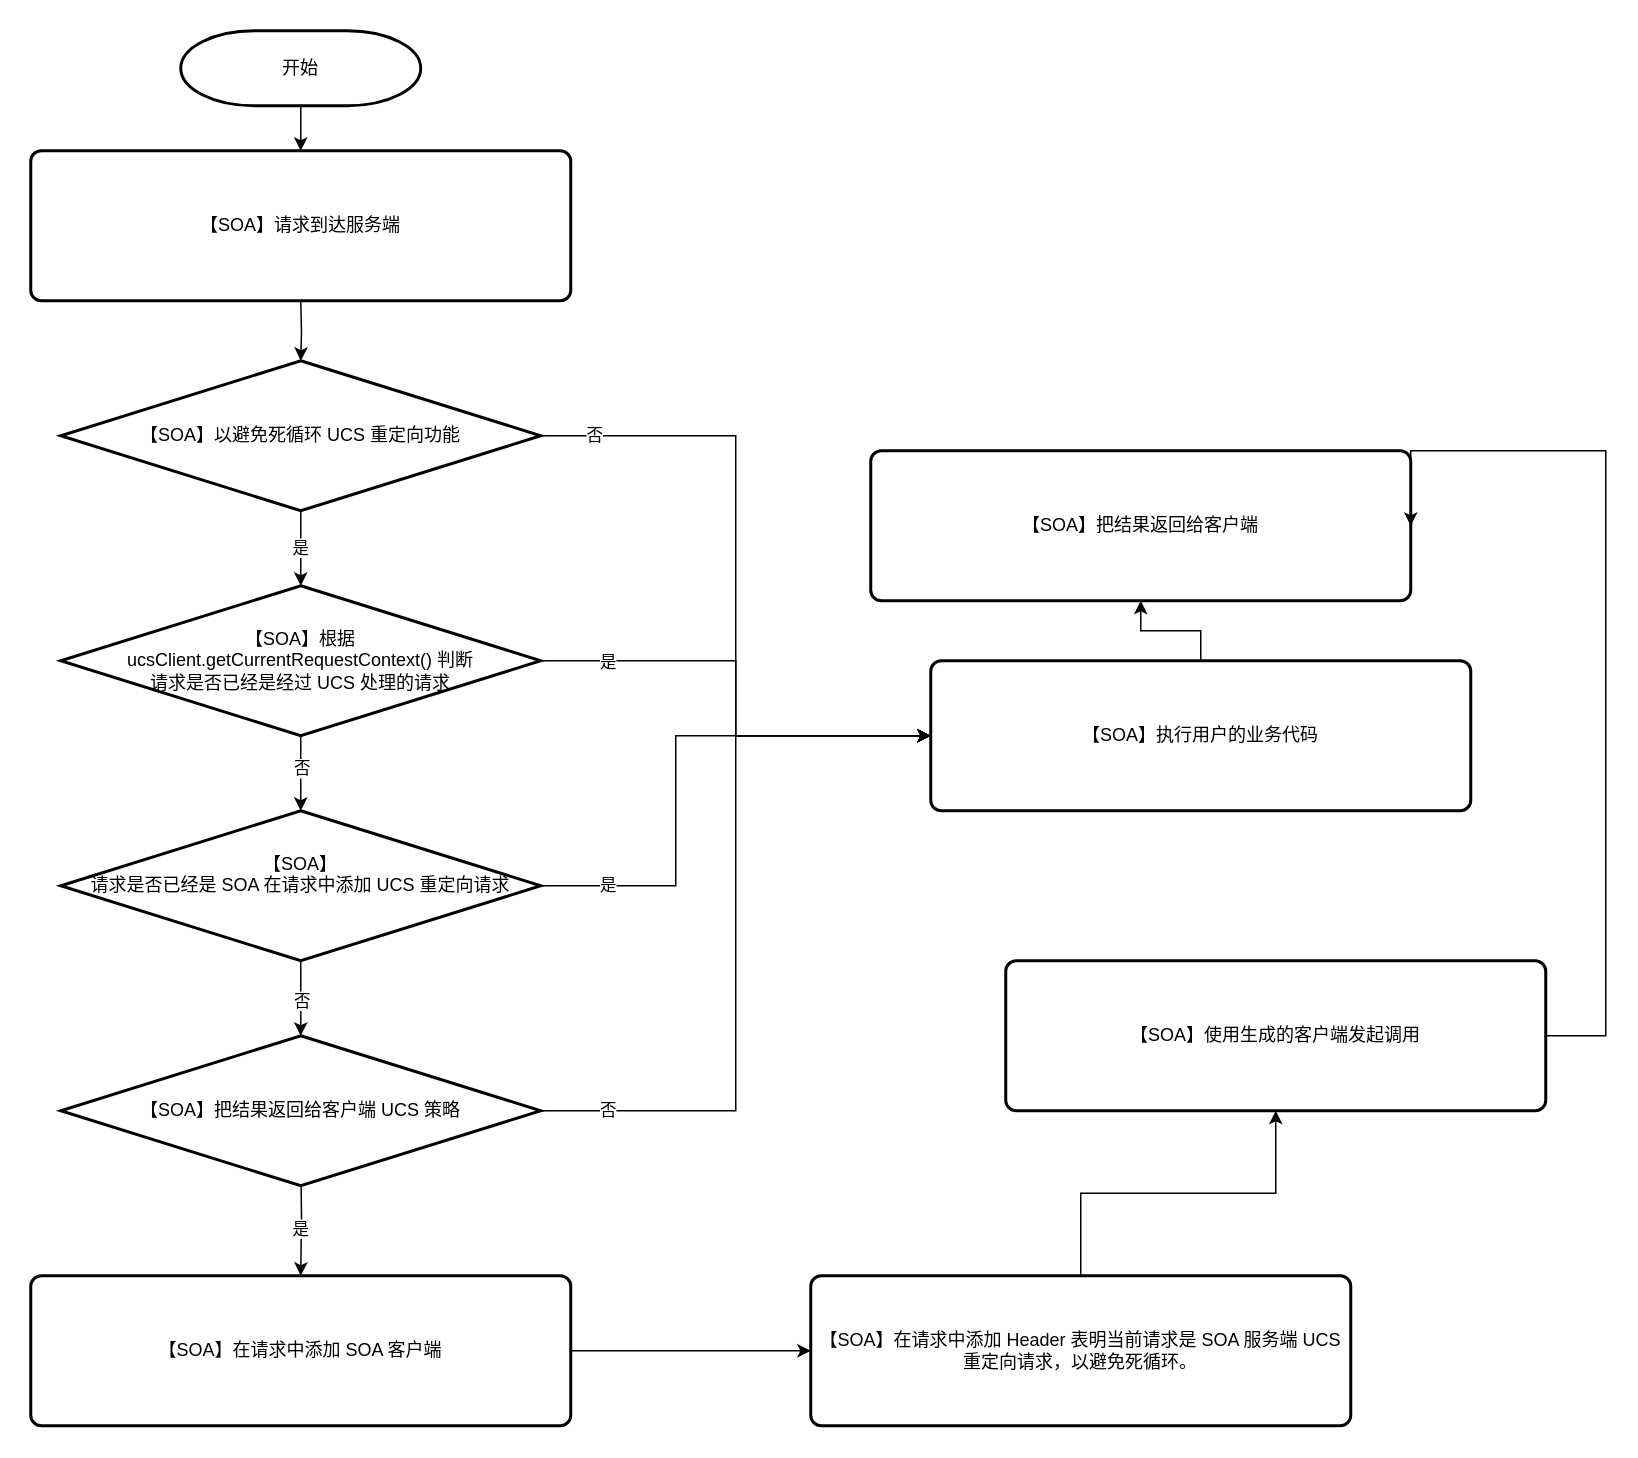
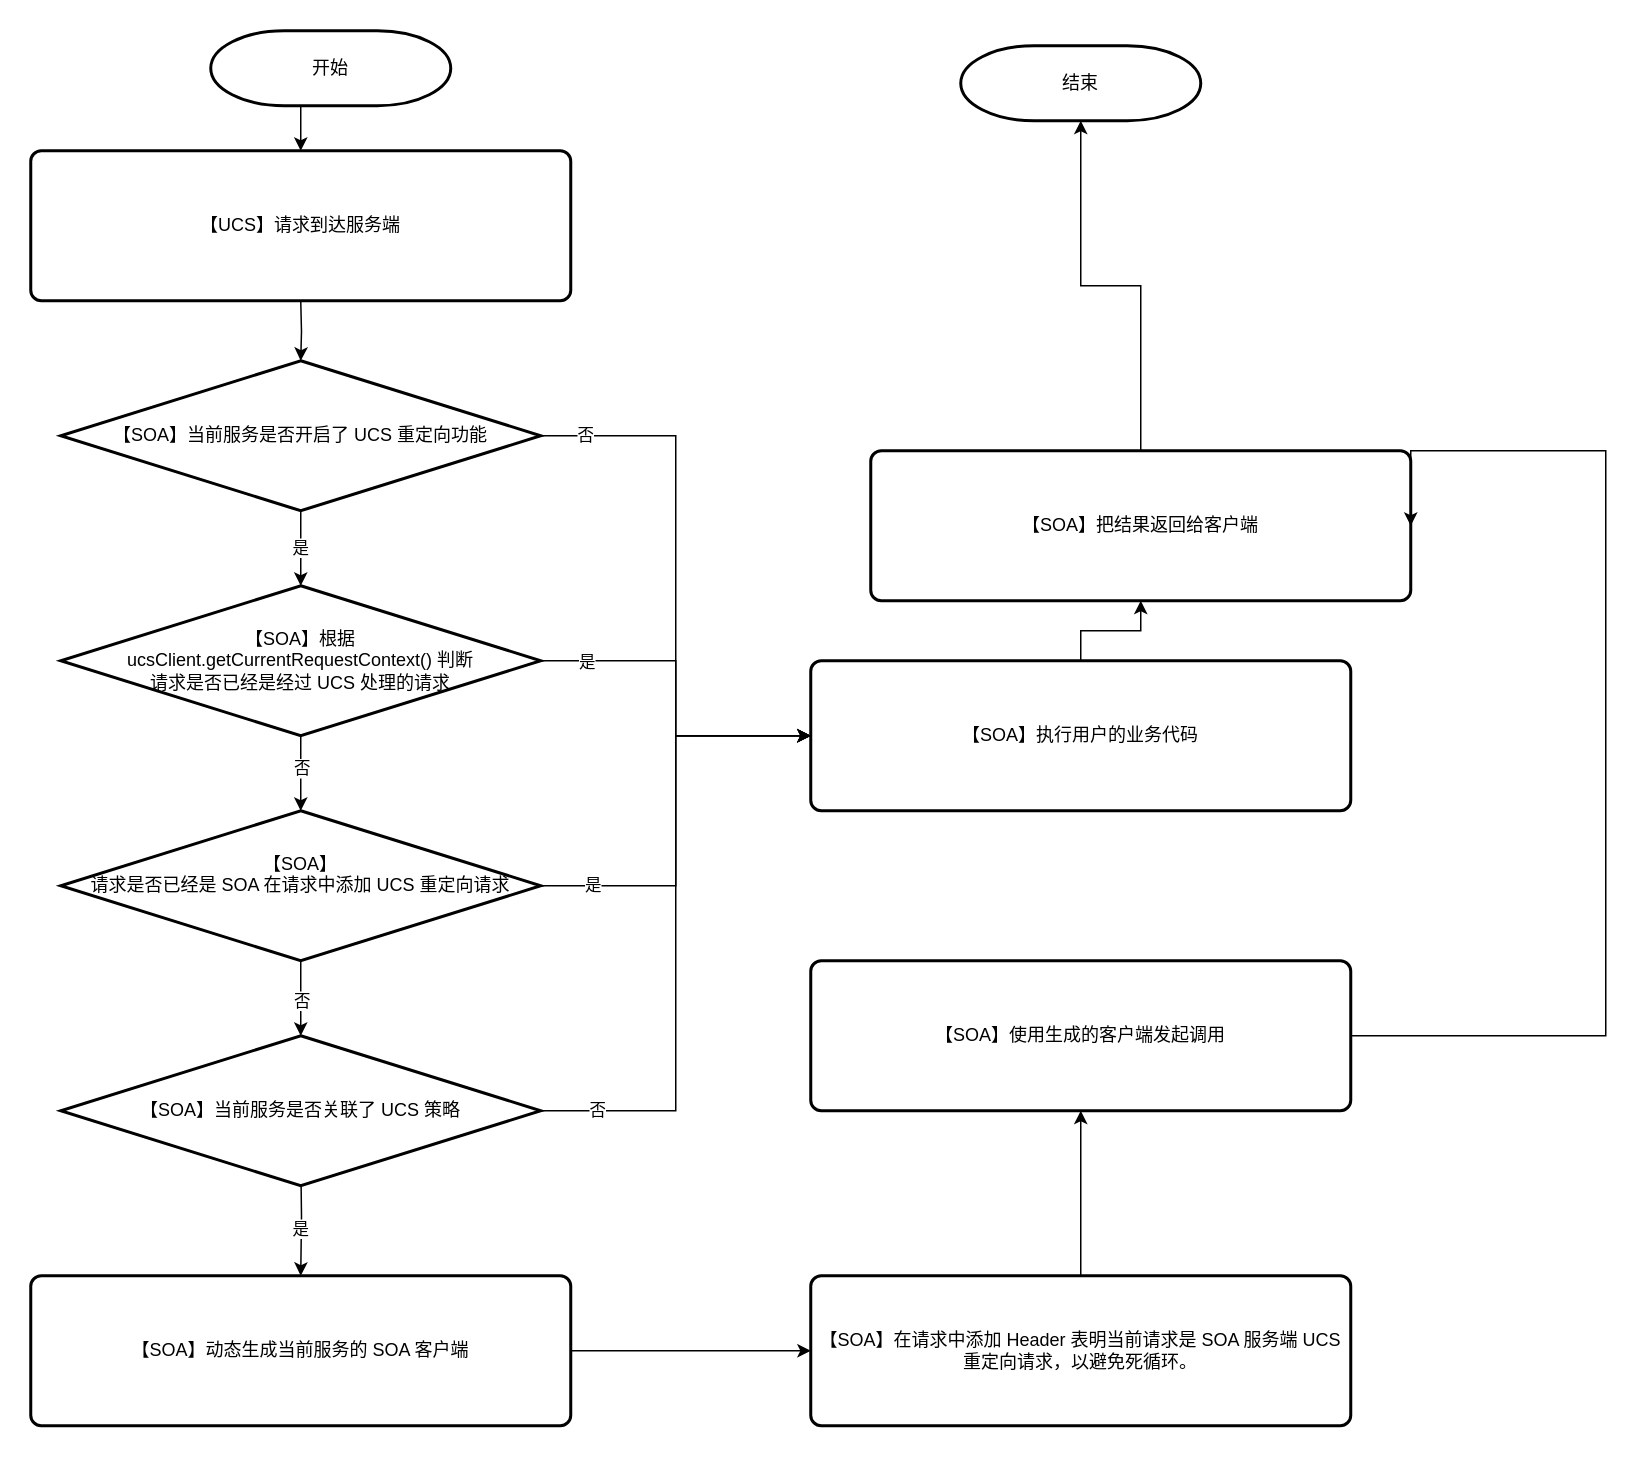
  <mxCell id="0" />
  <mxCell id="1" parent="0" />
  <mxCell id="2" style="edgeStyle=orthogonalEdgeStyle;rounded=0;orthogonalLoop=1;jettySize=auto;html=1;exitX=0.5;exitY=1;exitDx=0;exitDy=0;exitPerimeter=0;entryX=0.5;entryY=0;entryDx=0;entryDy=0;" edge="1" parent="1" source="3"><mxGeometry relative="1" as="geometry"><mxPoint x="200" y="100" as="targetPoint" /></mxGeometry></mxCell>
- <mxCell id="3" value="开始" style="strokeWidth=2;html=1;shape=mxgraph.flowchart.terminator;whiteSpace=wrap;" vertex="1" parent="1"><mxGeometry x="120" y="20" width="160" height="50" as="geometry" /></mxCell>
+ <mxCell id="3" value="开始" style="strokeWidth=2;html=1;shape=mxgraph.flowchart.terminator;whiteSpace=wrap;" vertex="1" parent="1"><mxGeometry x="140" y="20" width="160" height="50" as="geometry" /></mxCell>
  <mxCell id="4" style="edgeStyle=orthogonalEdgeStyle;rounded=0;orthogonalLoop=1;jettySize=auto;html=1;exitX=0.5;exitY=1;exitDx=0;exitDy=0;entryX=0.5;entryY=0;entryDx=0;entryDy=0;" edge="1" parent="1"><mxGeometry relative="1" as="geometry"><mxPoint x="200" y="200" as="sourcePoint" /><mxPoint x="200" y="240" as="targetPoint" /></mxGeometry></mxCell>
  <mxCell id="5" style="edgeStyle=orthogonalEdgeStyle;rounded=0;orthogonalLoop=1;jettySize=auto;html=1;exitX=0.5;exitY=0;exitDx=0;exitDy=0;entryX=0.5;entryY=1;entryDx=0;entryDy=0;" edge="1" parent="1" source="6" target="31"><mxGeometry relative="1" as="geometry" /></mxCell>
  <mxCell id="6" value="【SOA】在请求中添加 Header 表明当前请求是 SOA 服务端 UCS 重定向请求，以避免死循环。" style="rounded=1;whiteSpace=wrap;html=1;absoluteArcSize=1;arcSize=14;strokeWidth=2;" vertex="1" parent="1"><mxGeometry x="540" y="850" width="360" height="100" as="geometry" /></mxCell>
  <mxCell id="7" style="edgeStyle=orthogonalEdgeStyle;rounded=0;orthogonalLoop=1;jettySize=auto;html=1;exitX=0.5;exitY=1;exitDx=0;exitDy=0;exitPerimeter=0;entryX=0.5;entryY=0;entryDx=0;entryDy=0;entryPerimeter=0;" edge="1" parent="1" source="11" target="16"><mxGeometry relative="1" as="geometry" /></mxCell>
  <mxCell id="8" value="否" style="edgeLabel;html=1;align=center;verticalAlign=middle;resizable=0;points=[];" vertex="1" connectable="0" parent="7"><mxGeometry x="-0.175" y="1" relative="1" as="geometry"><mxPoint x="-1" as="offset" /></mxGeometry></mxCell>
  <mxCell id="9" style="edgeStyle=orthogonalEdgeStyle;rounded=0;orthogonalLoop=1;jettySize=auto;html=1;exitX=1;exitY=0.5;exitDx=0;exitDy=0;exitPerimeter=0;entryX=0;entryY=0.5;entryDx=0;entryDy=0;" edge="1" parent="1" source="11" target="23"><mxGeometry relative="1" as="geometry" /></mxCell>
  <mxCell id="10" value="是" style="edgeLabel;html=1;align=center;verticalAlign=middle;resizable=0;points=[];" vertex="1" connectable="0" parent="9"><mxGeometry x="-0.653" y="-2" relative="1" as="geometry"><mxPoint x="-10" y="-2" as="offset" /></mxGeometry></mxCell>
  <mxCell id="11" value="【SOA】根据 &lt;br&gt;ucsClient.getCurrentRequestContext() 判断&lt;br&gt;请求是否已经是经过 UCS 处理的请求" style="strokeWidth=2;html=1;shape=mxgraph.flowchart.decision;whiteSpace=wrap;" vertex="1" parent="1"><mxGeometry x="40" y="390" width="320" height="100" as="geometry" /></mxCell>
  <mxCell id="12" value="是" style="edgeStyle=orthogonalEdgeStyle;rounded=0;orthogonalLoop=1;jettySize=auto;html=1;entryX=0.5;entryY=0;entryDx=0;entryDy=0;" edge="1" parent="1" target="18"><mxGeometry x="0.25" relative="1" as="geometry"><mxPoint x="200" y="770" as="sourcePoint" /><mxPoint as="offset" /></mxGeometry></mxCell>
  <mxCell id="13" style="edgeStyle=orthogonalEdgeStyle;rounded=0;orthogonalLoop=1;jettySize=auto;html=1;exitX=0.5;exitY=1;exitDx=0;exitDy=0;exitPerimeter=0;entryX=0.5;entryY=0;entryDx=0;entryDy=0;entryPerimeter=0;" edge="1" parent="1" source="16" target="29"><mxGeometry relative="1" as="geometry" /></mxCell>
  <mxCell id="14" value="否" style="edgeLabel;html=1;align=center;verticalAlign=middle;resizable=0;points=[];" vertex="1" connectable="0" parent="13"><mxGeometry x="0.162" y="-1" relative="1" as="geometry"><mxPoint x="1" y="-3" as="offset" /></mxGeometry></mxCell>
  <mxCell id="15" value="是" style="edgeStyle=orthogonalEdgeStyle;rounded=0;orthogonalLoop=1;jettySize=auto;html=1;exitX=1;exitY=0.5;exitDx=0;exitDy=0;exitPerimeter=0;entryX=0;entryY=0.5;entryDx=0;entryDy=0;" edge="1" parent="1" source="16" target="23"><mxGeometry x="-0.75" relative="1" as="geometry"><Array as="points"><mxPoint x="450" y="590" /><mxPoint x="450" y="490" /></Array><mxPoint as="offset" /></mxGeometry></mxCell>
  <mxCell id="16" value="【SOA】&lt;br&gt;请求是否已经是 SOA 在请求中添加 UCS 重定向请求&lt;br&gt;&amp;nbsp; &amp;nbsp;" style="strokeWidth=2;html=1;shape=mxgraph.flowchart.decision;whiteSpace=wrap;" vertex="1" parent="1"><mxGeometry x="40" y="540" width="320" height="100" as="geometry" /></mxCell>
  <mxCell id="17" style="edgeStyle=orthogonalEdgeStyle;rounded=0;orthogonalLoop=1;jettySize=auto;html=1;exitX=1;exitY=0.5;exitDx=0;exitDy=0;entryX=0;entryY=0.5;entryDx=0;entryDy=0;" edge="1" parent="1" source="18" target="6"><mxGeometry relative="1" as="geometry" /></mxCell>
- <mxCell id="18" value="【SOA】在请求中添加 SOA 客户端" style="rounded=1;whiteSpace=wrap;html=1;absoluteArcSize=1;arcSize=14;strokeWidth=2;" vertex="1" parent="1"><mxGeometry x="20" y="850" width="360" height="100" as="geometry" /></mxCell>
+ <mxCell id="18" value="【SOA】动态生成当前服务的 SOA 客户端" style="rounded=1;whiteSpace=wrap;html=1;absoluteArcSize=1;arcSize=14;strokeWidth=2;" vertex="1" parent="1"><mxGeometry x="20" y="850" width="360" height="100" as="geometry" /></mxCell>
  <mxCell id="19" value="是" style="edgeStyle=orthogonalEdgeStyle;rounded=0;orthogonalLoop=1;jettySize=auto;html=1;exitX=0.5;exitY=1;exitDx=0;exitDy=0;entryX=0.5;entryY=0;entryDx=0;entryDy=0;entryPerimeter=0;exitPerimeter=0;" edge="1" parent="1" source="27" target="11"><mxGeometry relative="1" as="geometry"><mxPoint x="200" y="410" as="sourcePoint" /><mxPoint x="200" y="450" as="targetPoint" /></mxGeometry></mxCell>
+ <mxCell id="20" style="edgeStyle=orthogonalEdgeStyle;rounded=0;orthogonalLoop=1;jettySize=auto;html=1;exitX=0.5;exitY=0;exitDx=0;exitDy=0;entryX=0.5;entryY=1;entryDx=0;entryDy=0;entryPerimeter=0;" edge="1" parent="1" source="21" target="24"><mxGeometry relative="1" as="geometry" /></mxCell>
  <mxCell id="21" value="【SOA】把结果返回给客户端" style="rounded=1;whiteSpace=wrap;html=1;absoluteArcSize=1;arcSize=14;strokeWidth=2;" vertex="1" parent="1"><mxGeometry x="580" y="300" width="360" height="100" as="geometry" /></mxCell>
  <mxCell id="22" style="edgeStyle=orthogonalEdgeStyle;rounded=0;orthogonalLoop=1;jettySize=auto;html=1;exitX=0.5;exitY=0;exitDx=0;exitDy=0;entryX=0.5;entryY=1;entryDx=0;entryDy=0;" edge="1" parent="1" source="23" target="21"><mxGeometry relative="1" as="geometry" /></mxCell>
- <mxCell id="23" value="【SOA】执行用户的业务代码" style="rounded=1;whiteSpace=wrap;html=1;absoluteArcSize=1;arcSize=14;strokeWidth=2;" vertex="1" parent="1"><mxGeometry x="620" y="440" width="360" height="100" as="geometry" /></mxCell>
- <mxCell id="25" value="【SOA】请求到达服务端" style="rounded=1;whiteSpace=wrap;html=1;absoluteArcSize=1;arcSize=14;strokeWidth=2;" vertex="1" parent="1"><mxGeometry x="20" y="100" width="360" height="100" as="geometry" /></mxCell>
+ <mxCell id="23" value="【SOA】执行用户的业务代码" style="rounded=1;whiteSpace=wrap;html=1;absoluteArcSize=1;arcSize=14;strokeWidth=2;" vertex="1" parent="1"><mxGeometry x="540" y="440" width="360" height="100" as="geometry" /></mxCell>
+ <mxCell id="24" value="结束" style="strokeWidth=2;html=1;shape=mxgraph.flowchart.terminator;whiteSpace=wrap;" vertex="1" parent="1"><mxGeometry x="640" y="30" width="160" height="50" as="geometry" /></mxCell>
+ <mxCell id="25" value="【UCS】请求到达服务端" style="rounded=1;whiteSpace=wrap;html=1;absoluteArcSize=1;arcSize=14;strokeWidth=2;" vertex="1" parent="1"><mxGeometry x="20" y="100" width="360" height="100" as="geometry" /></mxCell>
  <mxCell id="26" value="否" style="edgeStyle=orthogonalEdgeStyle;rounded=0;orthogonalLoop=1;jettySize=auto;html=1;exitX=1;exitY=0.5;exitDx=0;exitDy=0;exitPerimeter=0;entryX=0;entryY=0.5;entryDx=0;entryDy=0;" edge="1" parent="1" source="27" target="23"><mxGeometry x="-0.842" relative="1" as="geometry"><mxPoint as="offset" /></mxGeometry></mxCell>
- <mxCell id="27" value="【SOA】以避免死循环 UCS 重定向功能" style="strokeWidth=2;html=1;shape=mxgraph.flowchart.decision;whiteSpace=wrap;" vertex="1" parent="1"><mxGeometry x="40" y="240" width="320" height="100" as="geometry" /></mxCell>
+ <mxCell id="27" value="【SOA】当前服务是否开启了 UCS 重定向功能" style="strokeWidth=2;html=1;shape=mxgraph.flowchart.decision;whiteSpace=wrap;" vertex="1" parent="1"><mxGeometry x="40" y="240" width="320" height="100" as="geometry" /></mxCell>
  <mxCell id="28" value="否" style="edgeStyle=orthogonalEdgeStyle;rounded=0;orthogonalLoop=1;jettySize=auto;html=1;exitX=1;exitY=0.5;exitDx=0;exitDy=0;exitPerimeter=0;entryX=0;entryY=0.5;entryDx=0;entryDy=0;" edge="1" parent="1" source="29" target="23"><mxGeometry x="-0.822" relative="1" as="geometry"><mxPoint as="offset" /></mxGeometry></mxCell>
- <mxCell id="29" value="【SOA】把结果返回给客户端 UCS 策略" style="strokeWidth=2;html=1;shape=mxgraph.flowchart.decision;whiteSpace=wrap;" vertex="1" parent="1"><mxGeometry x="40" y="690" width="320" height="100" as="geometry" /></mxCell>
+ <mxCell id="29" value="【SOA】当前服务是否关联了 UCS 策略" style="strokeWidth=2;html=1;shape=mxgraph.flowchart.decision;whiteSpace=wrap;" vertex="1" parent="1"><mxGeometry x="40" y="690" width="320" height="100" as="geometry" /></mxCell>
  <mxCell id="30" style="edgeStyle=orthogonalEdgeStyle;rounded=0;orthogonalLoop=1;jettySize=auto;html=1;exitX=1;exitY=0.5;exitDx=0;exitDy=0;entryX=1;entryY=0.5;entryDx=0;entryDy=0;" edge="1" parent="1" source="31" target="21"><mxGeometry relative="1" as="geometry"><Array as="points"><mxPoint x="1070" y="690" /><mxPoint x="1070" y="300" /></Array></mxGeometry></mxCell>
- <mxCell id="31" value="【SOA】使用生成的客户端发起调用" style="rounded=1;whiteSpace=wrap;html=1;absoluteArcSize=1;arcSize=14;strokeWidth=2;" vertex="1" parent="1"><mxGeometry x="670" y="640" width="360" height="100" as="geometry" /></mxCell>
+ <mxCell id="31" value="【SOA】使用生成的客户端发起调用" style="rounded=1;whiteSpace=wrap;html=1;absoluteArcSize=1;arcSize=14;strokeWidth=2;" vertex="1" parent="1"><mxGeometry x="540" y="640" width="360" height="100" as="geometry" /></mxCell>
